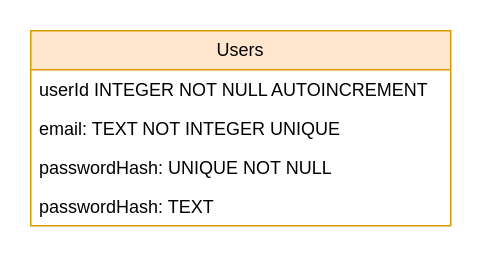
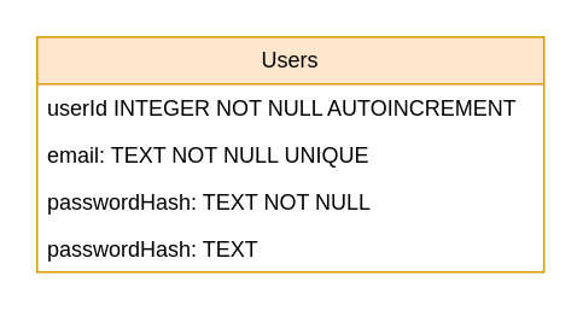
  <mxCell id="0" />
  <mxCell id="1" parent="0" />
  <mxCell id="2" value="Users" style="swimlane;fontStyle=0;childLayout=stackLayout;horizontal=1;startSize=26;fillColor=#ffe6cc;horizontalStack=0;resizeParent=1;resizeParentMax=0;resizeLast=0;collapsible=1;marginBottom=0;whiteSpace=wrap;html=1;strokeColor=#d79b00;" vertex="1" parent="1"><mxGeometry x="20" y="20" width="280" height="130" as="geometry" /></mxCell>
  <mxCell id="3" value="userId INTEGER NOT NULL AUTOINCREMENT" style="text;strokeColor=none;fillColor=none;align=left;verticalAlign=top;spacingLeft=4;spacingRight=4;overflow=hidden;rotatable=0;points=[[0,0.5],[1,0.5]];portConstraint=eastwest;whiteSpace=wrap;html=1;" vertex="1" parent="2"><mxGeometry y="26" width="280" height="26" as="geometry" /></mxCell>
- <mxCell id="4" value="email: TEXT NOT INTEGER UNIQUE" style="text;strokeColor=none;fillColor=none;align=left;verticalAlign=top;spacingLeft=4;spacingRight=4;overflow=hidden;rotatable=0;points=[[0,0.5],[1,0.5]];portConstraint=eastwest;whiteSpace=wrap;html=1;" vertex="1" parent="2"><mxGeometry y="52" width="280" height="26" as="geometry" /></mxCell>
- <mxCell id="5" value="passwordHash: UNIQUE NOT NULL" style="text;strokeColor=none;fillColor=none;align=left;verticalAlign=top;spacingLeft=4;spacingRight=4;overflow=hidden;rotatable=0;points=[[0,0.5],[1,0.5]];portConstraint=eastwest;whiteSpace=wrap;html=1;" vertex="1" parent="2"><mxGeometry y="78" width="280" height="26" as="geometry" /></mxCell>
+ <mxCell id="4" value="email: TEXT NOT NULL UNIQUE" style="text;strokeColor=none;fillColor=none;align=left;verticalAlign=top;spacingLeft=4;spacingRight=4;overflow=hidden;rotatable=0;points=[[0,0.5],[1,0.5]];portConstraint=eastwest;whiteSpace=wrap;html=1;" vertex="1" parent="2"><mxGeometry y="52" width="280" height="26" as="geometry" /></mxCell>
+ <mxCell id="5" value="passwordHash: TEXT NOT NULL" style="text;strokeColor=none;fillColor=none;align=left;verticalAlign=top;spacingLeft=4;spacingRight=4;overflow=hidden;rotatable=0;points=[[0,0.5],[1,0.5]];portConstraint=eastwest;whiteSpace=wrap;html=1;" vertex="1" parent="2"><mxGeometry y="78" width="280" height="26" as="geometry" /></mxCell>
  <mxCell id="6" value="passwordHash: TEXT" style="text;strokeColor=none;fillColor=none;align=left;verticalAlign=top;spacingLeft=4;spacingRight=4;overflow=hidden;rotatable=0;points=[[0,0.5],[1,0.5]];portConstraint=eastwest;whiteSpace=wrap;html=1;" vertex="1" parent="2"><mxGeometry y="104" width="280" height="26" as="geometry" /></mxCell>
